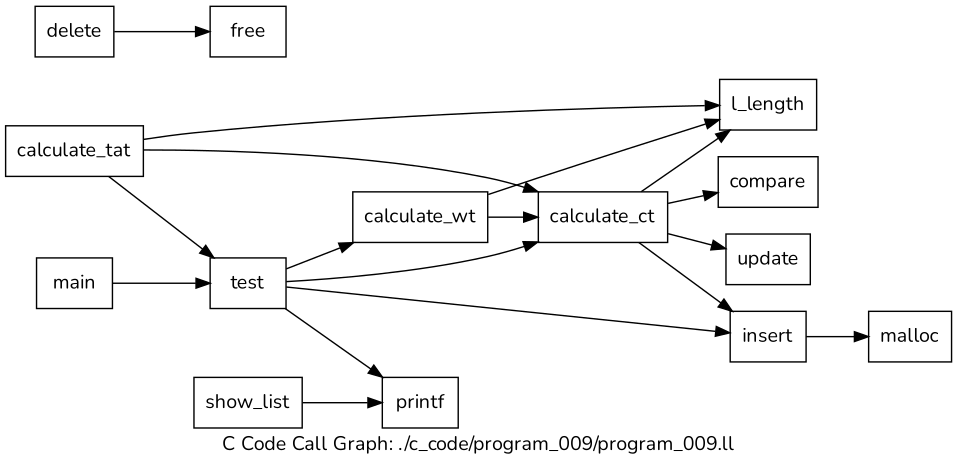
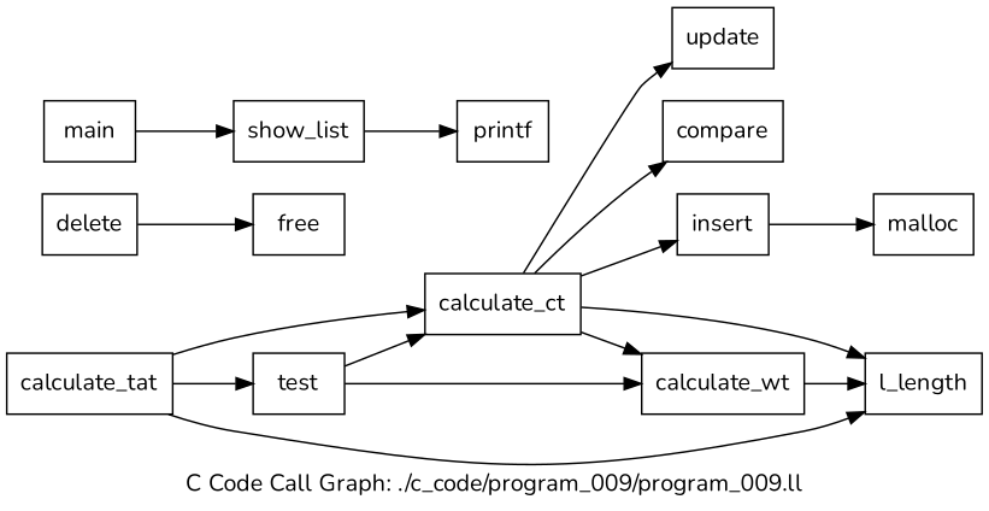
  digraph {
    fontname=Nunito
    label="C Code Call Graph: ./c_code/program_009/program_009.ll"
    rankdir=LR
    node [fontname=Nunito shape=record]
    edge [fontname=Nunito]
    n1 [label="{insert}"]
    n2 [label="{malloc}"]
    n3 [label="{delete}"]
    n4 [label="{free}"]
    n5 [label="{show_list}"]
    n6 [label="{printf}"]
    n7 [label="{l_length}"]
    n8 [label="{update}"]
    n9 [label="{compare}"]
    n10 [label="{calculate_ct}"]
    n11 [label="{calculate_tat}"]
    n12 [label="{test}"]
    n13 [label="{calculate_wt}"]
    n14 [label="{main}"]
    n1 -> n2
    n3 -> n4
    n5 -> n6
    n10 -> n1
    n10 -> n7
    n10 -> n8
    n10 -> n9
    n11 -> n7
    n11 -> n10
    n11 -> n12
-   n12 -> n1
-   n12 -> n6
    n12 -> n10
    n12 -> n13
    n13 -> n7
-   n13 -> n10
-   n14 -> n12
+   n10 -> n13
+   n14 -> n5
  }
